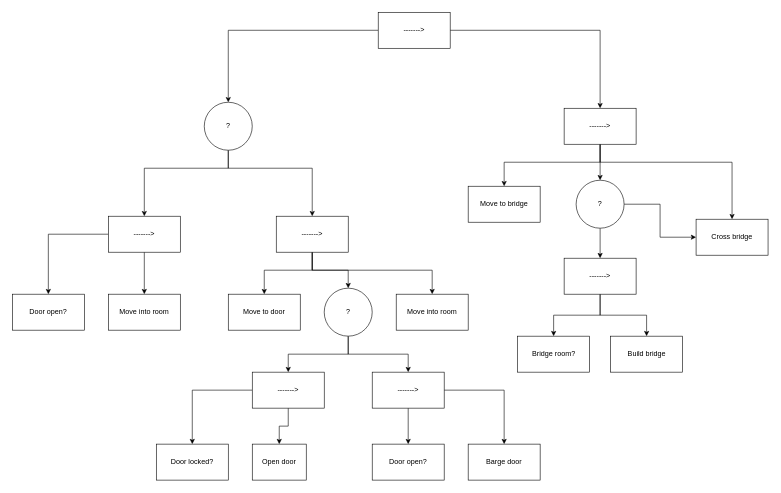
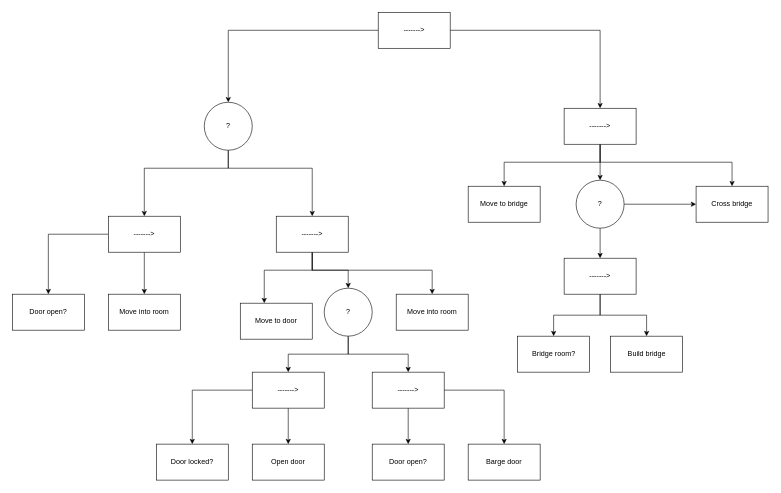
  <mxCell id="0" />
  <mxCell id="1" parent="0" />
  <mxCell id="2" style="edgeStyle=orthogonalEdgeStyle;rounded=0;orthogonalLoop=1;jettySize=auto;html=1;entryX=0.5;entryY=0;entryDx=0;entryDy=0;" edge="1" parent="1" source="4" target="7"><mxGeometry relative="1" as="geometry"><Array as="points"><mxPoint x="380" y="280" /><mxPoint x="240" y="280" /></Array></mxGeometry></mxCell>
  <mxCell id="3" style="edgeStyle=orthogonalEdgeStyle;rounded=0;orthogonalLoop=1;jettySize=auto;html=1;entryX=0.5;entryY=0;entryDx=0;entryDy=0;" edge="1" parent="1" source="4" target="11"><mxGeometry relative="1" as="geometry"><Array as="points"><mxPoint x="380" y="280" /><mxPoint x="520" y="280" /></Array></mxGeometry></mxCell>
  <mxCell id="4" value="?" style="ellipse;whiteSpace=wrap;html=1;aspect=fixed;" vertex="1" parent="1"><mxGeometry x="340" y="170" width="80" height="80" as="geometry" /></mxCell>
  <mxCell id="5" style="edgeStyle=orthogonalEdgeStyle;rounded=0;orthogonalLoop=1;jettySize=auto;html=1;entryX=0.5;entryY=0;entryDx=0;entryDy=0;" edge="1" parent="1" source="7" target="13"><mxGeometry relative="1" as="geometry" /></mxCell>
  <mxCell id="6" style="edgeStyle=orthogonalEdgeStyle;rounded=0;orthogonalLoop=1;jettySize=auto;html=1;" edge="1" parent="1" source="7" target="12"><mxGeometry relative="1" as="geometry" /></mxCell>
  <mxCell id="7" value="-------&amp;gt;" style="rounded=0;whiteSpace=wrap;html=1;" vertex="1" parent="1"><mxGeometry x="180" y="360" width="120" height="60" as="geometry" /></mxCell>
  <mxCell id="8" style="edgeStyle=orthogonalEdgeStyle;rounded=0;orthogonalLoop=1;jettySize=auto;html=1;" edge="1" parent="1" source="11" target="14"><mxGeometry relative="1" as="geometry"><Array as="points"><mxPoint x="520" y="450" /><mxPoint x="440" y="450" /></Array></mxGeometry></mxCell>
  <mxCell id="9" style="edgeStyle=orthogonalEdgeStyle;rounded=0;orthogonalLoop=1;jettySize=auto;html=1;" edge="1" parent="1" source="11" target="17"><mxGeometry relative="1" as="geometry" /></mxCell>
  <mxCell id="10" style="edgeStyle=orthogonalEdgeStyle;rounded=0;orthogonalLoop=1;jettySize=auto;html=1;" edge="1" parent="1" source="11" target="18"><mxGeometry relative="1" as="geometry"><Array as="points"><mxPoint x="520" y="450" /><mxPoint x="720" y="450" /></Array></mxGeometry></mxCell>
  <mxCell id="11" value="-------&amp;gt;" style="rounded=0;whiteSpace=wrap;html=1;" vertex="1" parent="1"><mxGeometry x="460" y="360" width="120" height="60" as="geometry" /></mxCell>
  <mxCell id="12" value="Move into room" style="rounded=0;whiteSpace=wrap;html=1;" vertex="1" parent="1"><mxGeometry x="180" y="490" width="120" height="60" as="geometry" /></mxCell>
  <mxCell id="13" value="Door open?" style="rounded=0;whiteSpace=wrap;html=1;" vertex="1" parent="1"><mxGeometry x="20" y="490" width="120" height="60" as="geometry" /></mxCell>
- <mxCell id="14" value="Move to door" style="rounded=0;whiteSpace=wrap;html=1;" vertex="1" parent="1"><mxGeometry x="380" y="490" width="120" height="60" as="geometry" /></mxCell>
+ <mxCell id="14" value="Move to door" style="rounded=0;whiteSpace=wrap;html=1;" vertex="1" parent="1"><mxGeometry x="400" y="505" width="120" height="60" as="geometry" /></mxCell>
  <mxCell id="15" style="edgeStyle=orthogonalEdgeStyle;rounded=0;orthogonalLoop=1;jettySize=auto;html=1;" edge="1" parent="1" source="17" target="21"><mxGeometry relative="1" as="geometry" /></mxCell>
  <mxCell id="16" style="edgeStyle=orthogonalEdgeStyle;rounded=0;orthogonalLoop=1;jettySize=auto;html=1;entryX=0.5;entryY=0;entryDx=0;entryDy=0;" edge="1" parent="1" source="17" target="24"><mxGeometry relative="1" as="geometry" /></mxCell>
  <mxCell id="17" value="?" style="ellipse;whiteSpace=wrap;html=1;aspect=fixed;" vertex="1" parent="1"><mxGeometry x="540" y="480" width="80" height="80" as="geometry" /></mxCell>
  <mxCell id="18" value="Move into room" style="rounded=0;whiteSpace=wrap;html=1;" vertex="1" parent="1"><mxGeometry x="660" y="490" width="120" height="60" as="geometry" /></mxCell>
  <mxCell id="19" style="edgeStyle=orthogonalEdgeStyle;rounded=0;orthogonalLoop=1;jettySize=auto;html=1;" edge="1" parent="1" source="21" target="25"><mxGeometry relative="1" as="geometry" /></mxCell>
  <mxCell id="20" style="edgeStyle=orthogonalEdgeStyle;rounded=0;orthogonalLoop=1;jettySize=auto;html=1;" edge="1" parent="1" source="21" target="26"><mxGeometry relative="1" as="geometry" /></mxCell>
  <mxCell id="21" value="-------&amp;gt;" style="rounded=0;whiteSpace=wrap;html=1;" vertex="1" parent="1"><mxGeometry x="420" y="620" width="120" height="60" as="geometry" /></mxCell>
  <mxCell id="22" style="edgeStyle=orthogonalEdgeStyle;rounded=0;orthogonalLoop=1;jettySize=auto;html=1;" edge="1" parent="1" source="24" target="27"><mxGeometry relative="1" as="geometry" /></mxCell>
  <mxCell id="23" style="edgeStyle=orthogonalEdgeStyle;rounded=0;orthogonalLoop=1;jettySize=auto;html=1;entryX=0.5;entryY=0;entryDx=0;entryDy=0;" edge="1" parent="1" source="24" target="28"><mxGeometry relative="1" as="geometry" /></mxCell>
  <mxCell id="24" value="-------&amp;gt;" style="rounded=0;whiteSpace=wrap;html=1;" vertex="1" parent="1"><mxGeometry x="620" y="620" width="120" height="60" as="geometry" /></mxCell>
  <mxCell id="25" value="Door locked?" style="rounded=0;whiteSpace=wrap;html=1;" vertex="1" parent="1"><mxGeometry x="260" y="740" width="120" height="60" as="geometry" /></mxCell>
- <mxCell id="26" value="Open door" style="rounded=0;whiteSpace=wrap;html=1;" vertex="1" parent="1"><mxGeometry x="420" y="740" width="90" height="60" as="geometry" /></mxCell>
+ <mxCell id="26" value="Open door" style="rounded=0;whiteSpace=wrap;html=1;" vertex="1" parent="1"><mxGeometry x="420" y="740" width="120" height="60" as="geometry" /></mxCell>
  <mxCell id="27" value="Door open?" style="rounded=0;whiteSpace=wrap;html=1;" vertex="1" parent="1"><mxGeometry x="620" y="740" width="120" height="60" as="geometry" /></mxCell>
  <mxCell id="28" value="Barge door" style="rounded=0;whiteSpace=wrap;html=1;" vertex="1" parent="1"><mxGeometry x="780" y="740" width="120" height="60" as="geometry" /></mxCell>
  <mxCell id="29" style="edgeStyle=orthogonalEdgeStyle;rounded=0;orthogonalLoop=1;jettySize=auto;html=1;" edge="1" parent="1" source="32" target="33"><mxGeometry relative="1" as="geometry"><Array as="points"><mxPoint x="1000" y="270" /><mxPoint x="840" y="270" /></Array></mxGeometry></mxCell>
  <mxCell id="30" style="edgeStyle=orthogonalEdgeStyle;rounded=0;orthogonalLoop=1;jettySize=auto;html=1;entryX=0.5;entryY=0;entryDx=0;entryDy=0;" edge="1" parent="1" source="32" target="39"><mxGeometry relative="1" as="geometry"><Array as="points"><mxPoint x="1000" y="270" /><mxPoint x="1220" y="270" /></Array></mxGeometry></mxCell>
  <mxCell id="31" style="edgeStyle=orthogonalEdgeStyle;rounded=0;orthogonalLoop=1;jettySize=auto;html=1;" edge="1" parent="1" source="32" target="45"><mxGeometry relative="1" as="geometry" /></mxCell>
  <mxCell id="32" value="-------&amp;gt;" style="rounded=0;whiteSpace=wrap;html=1;" vertex="1" parent="1"><mxGeometry x="940" y="180" width="120" height="60" as="geometry" /></mxCell>
  <mxCell id="33" value="Move to bridge" style="rounded=0;whiteSpace=wrap;html=1;" vertex="1" parent="1"><mxGeometry x="780" y="310" width="120" height="60" as="geometry" /></mxCell>
  <mxCell id="34" style="edgeStyle=orthogonalEdgeStyle;rounded=0;orthogonalLoop=1;jettySize=auto;html=1;" edge="1" parent="1" source="36" target="37"><mxGeometry relative="1" as="geometry" /></mxCell>
  <mxCell id="35" style="edgeStyle=orthogonalEdgeStyle;rounded=0;orthogonalLoop=1;jettySize=auto;html=1;" edge="1" parent="1" source="36" target="38"><mxGeometry relative="1" as="geometry" /></mxCell>
  <mxCell id="36" value="-------&amp;gt;" style="rounded=0;whiteSpace=wrap;html=1;" vertex="1" parent="1"><mxGeometry x="940" y="430" width="120" height="60" as="geometry" /></mxCell>
  <mxCell id="37" value="Build bridge" style="rounded=0;whiteSpace=wrap;html=1;" vertex="1" parent="1"><mxGeometry x="1017.5" y="560" width="120" height="60" as="geometry" /></mxCell>
  <mxCell id="38" value="Bridge room?" style="rounded=0;whiteSpace=wrap;html=1;" vertex="1" parent="1"><mxGeometry x="862.5" y="560" width="120" height="60" as="geometry" /></mxCell>
- <mxCell id="39" value="Cross bridge" style="rounded=0;whiteSpace=wrap;html=1;" vertex="1" parent="1"><mxGeometry x="1160" y="365" width="120" height="60" as="geometry" /></mxCell>
+ <mxCell id="39" value="Cross bridge" style="rounded=0;whiteSpace=wrap;html=1;" vertex="1" parent="1"><mxGeometry x="1160" y="310" width="120" height="60" as="geometry" /></mxCell>
  <mxCell id="40" style="edgeStyle=orthogonalEdgeStyle;rounded=0;orthogonalLoop=1;jettySize=auto;html=1;entryX=0.5;entryY=0;entryDx=0;entryDy=0;" edge="1" parent="1" source="42" target="4"><mxGeometry relative="1" as="geometry" /></mxCell>
  <mxCell id="41" style="edgeStyle=orthogonalEdgeStyle;rounded=0;orthogonalLoop=1;jettySize=auto;html=1;" edge="1" parent="1" source="42" target="32"><mxGeometry relative="1" as="geometry" /></mxCell>
  <mxCell id="42" value="-------&amp;gt;" style="rounded=0;whiteSpace=wrap;html=1;" vertex="1" parent="1"><mxGeometry x="630" y="20" width="120" height="60" as="geometry" /></mxCell>
  <mxCell id="43" style="edgeStyle=orthogonalEdgeStyle;rounded=0;orthogonalLoop=1;jettySize=auto;html=1;" edge="1" parent="1" source="45" target="36"><mxGeometry relative="1" as="geometry" /></mxCell>
  <mxCell id="44" style="edgeStyle=orthogonalEdgeStyle;rounded=0;orthogonalLoop=1;jettySize=auto;html=1;entryX=0;entryY=0.5;entryDx=0;entryDy=0;" edge="1" parent="1" source="45" target="39"><mxGeometry relative="1" as="geometry" /></mxCell>
  <mxCell id="45" value="?" style="ellipse;whiteSpace=wrap;html=1;aspect=fixed;" vertex="1" parent="1"><mxGeometry x="960" y="300" width="80" height="80" as="geometry" /></mxCell>
